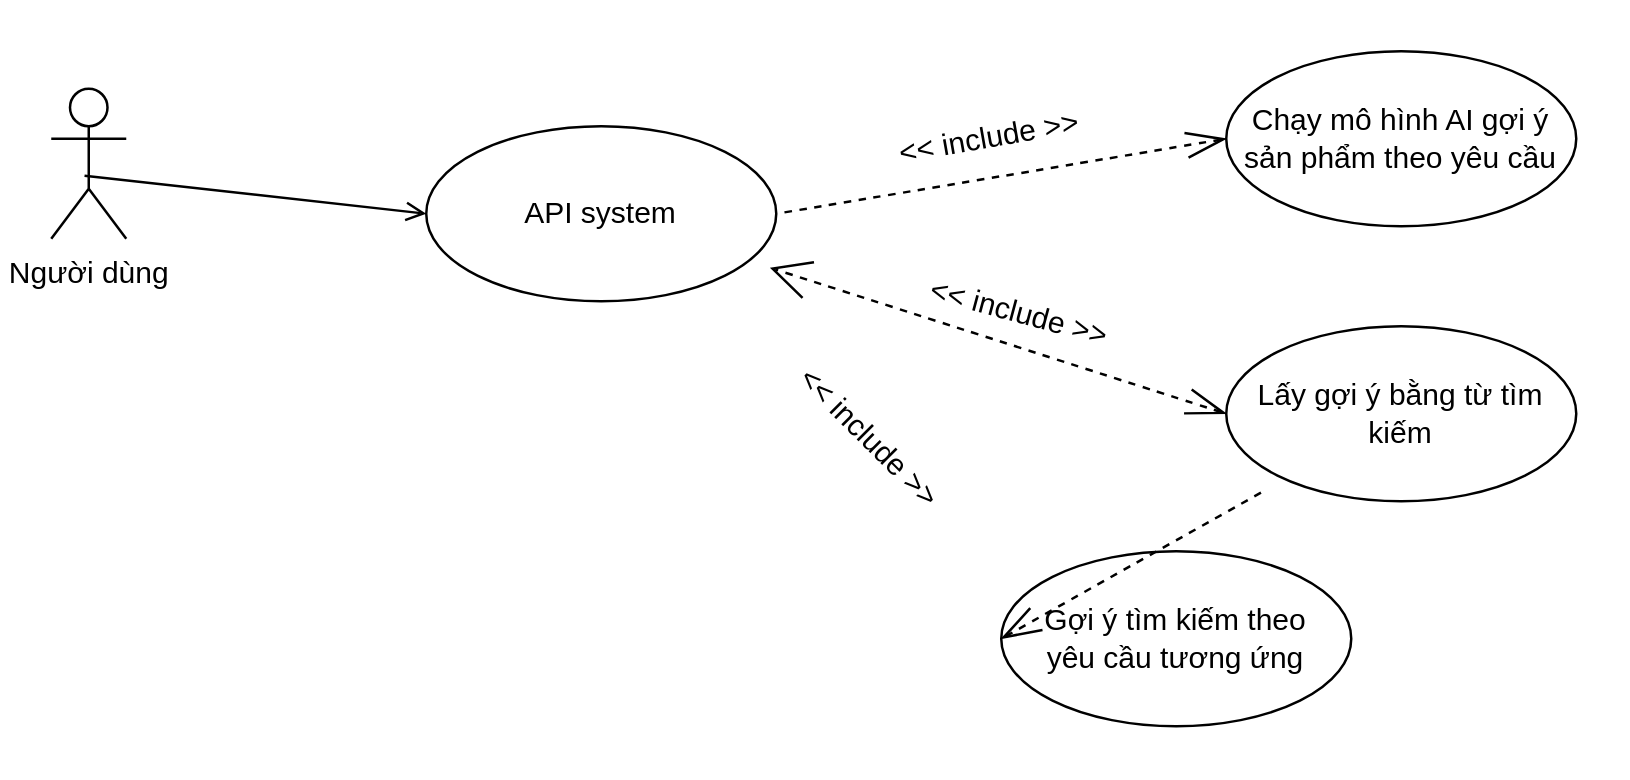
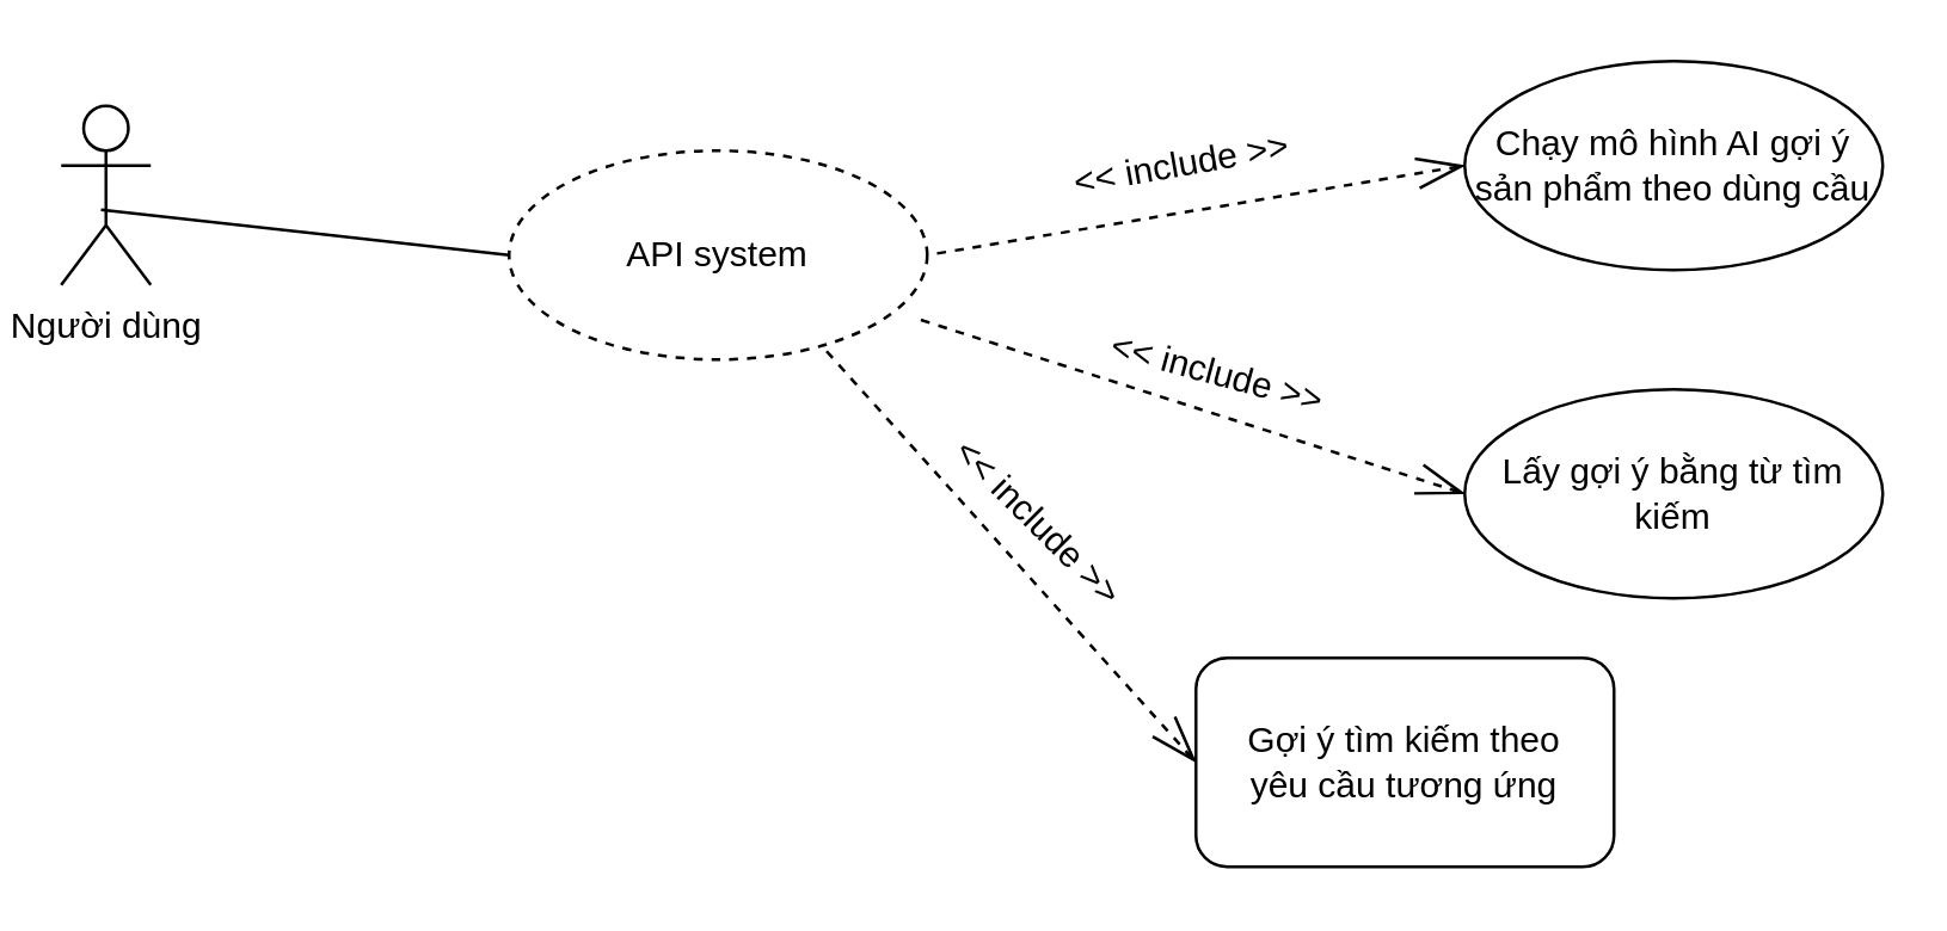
  <mxCell id="0" />
  <mxCell id="1" parent="0" />
- <mxCell id="2" style="edgeStyle=none;html=1;exitX=0.444;exitY=0.58;exitDx=0;exitDy=0;exitPerimeter=0;entryX=0;entryY=0.5;entryDx=0;entryDy=0;endArrow=open;endFill=0;" parent="1" source="3" target="4" edge="1"><mxGeometry relative="1" as="geometry" /></mxCell>
+ <mxCell id="2" style="edgeStyle=none;html=1;exitX=0.444;exitY=0.58;exitDx=0;exitDy=0;exitPerimeter=0;entryX=0;entryY=0.5;entryDx=0;entryDy=0;endArrow=none;endFill=0;" parent="1" source="3" target="4" edge="1"><mxGeometry relative="1" as="geometry" /></mxCell>
  <mxCell id="3" value="Người dùng" style="shape=umlActor;verticalLabelPosition=bottom;verticalAlign=top;html=1;" parent="1" vertex="1"><mxGeometry x="20" y="35" width="30" height="60" as="geometry" /></mxCell>
- <mxCell id="4" value="API system" style="ellipse;whiteSpace=wrap;html=1;" parent="1" vertex="1"><mxGeometry x="170" y="50" width="140" height="70" as="geometry" /></mxCell>
+ <mxCell id="4" value="API system" style="ellipse;whiteSpace=wrap;html=1;dashed=1;" parent="1" vertex="1"><mxGeometry x="170" y="50" width="140" height="70" as="geometry" /></mxCell>
  <mxCell id="5" style="edgeStyle=none;curved=1;rounded=0;orthogonalLoop=1;jettySize=auto;html=1;exitX=0;exitY=0.5;exitDx=0;exitDy=0;entryX=1;entryY=0.5;entryDx=0;entryDy=0;endArrow=none;startSize=14;endSize=14;sourcePerimeterSpacing=8;targetPerimeterSpacing=8;endFill=0;startArrow=openThin;startFill=0;dashed=1;" parent="1" source="6" target="4" edge="1"><mxGeometry relative="1" as="geometry" /></mxCell>
- <mxCell id="6" value="Chạy mô hình AI gợi ý&lt;br&gt;sản phẩm theo yêu cầu" style="ellipse;whiteSpace=wrap;html=1;" parent="1" vertex="1"><mxGeometry x="490" y="20" width="140" height="70" as="geometry" /></mxCell>
+ <mxCell id="6" value="Chạy mô hình AI gợi ý&lt;br&gt;sản phẩm theo dùng cầu" style="ellipse;whiteSpace=wrap;html=1;" parent="1" vertex="1"><mxGeometry x="490" y="20" width="140" height="70" as="geometry" /></mxCell>
  <mxCell id="7" value="&amp;lt;&amp;lt; include &amp;gt;&amp;gt;" style="text;strokeColor=none;fillColor=none;html=1;align=center;verticalAlign=middle;whiteSpace=wrap;rounded=0;rotation=-10;" parent="1" vertex="1"><mxGeometry x="358" y="40" width="75" height="30" as="geometry" /></mxCell>
  <mxCell id="8" value="Lấy gợi ý bằng từ tìm kiếm" style="ellipse;whiteSpace=wrap;html=1;" parent="1" vertex="1"><mxGeometry x="490" y="130" width="140" height="70" as="geometry" /></mxCell>
- <mxCell id="9" style="edgeStyle=none;curved=1;rounded=0;orthogonalLoop=1;jettySize=auto;html=1;exitX=0;exitY=0.5;exitDx=0;exitDy=0;endArrow=open;startSize=14;endSize=14;sourcePerimeterSpacing=8;targetPerimeterSpacing=8;endFill=0;startArrow=openThin;startFill=0;dashed=1;" parent="1" source="8" target="4" edge="1"><mxGeometry relative="1" as="geometry"><mxPoint x="340" y="140" as="sourcePoint" /><mxPoint x="160" y="170" as="targetPoint" /></mxGeometry></mxCell>
+ <mxCell id="9" style="edgeStyle=none;curved=1;rounded=0;orthogonalLoop=1;jettySize=auto;html=1;exitX=0;exitY=0.5;exitDx=0;exitDy=0;endArrow=none;startSize=14;endSize=14;sourcePerimeterSpacing=8;targetPerimeterSpacing=8;endFill=0;startArrow=openThin;startFill=0;dashed=1;" parent="1" source="8" target="4" edge="1"><mxGeometry relative="1" as="geometry"><mxPoint x="340" y="140" as="sourcePoint" /><mxPoint x="160" y="170" as="targetPoint" /></mxGeometry></mxCell>
  <mxCell id="10" value="&amp;lt;&amp;lt; include &amp;gt;&amp;gt;" style="text;strokeColor=none;fillColor=none;html=1;align=center;verticalAlign=middle;whiteSpace=wrap;rounded=0;rotation=15;" parent="1" vertex="1"><mxGeometry x="370" y="110" width="75" height="30" as="geometry" /></mxCell>
- <mxCell id="11" value="Gợi ý tìm kiếm theo&lt;br&gt;yêu cầu tương ứng" style="ellipse;whiteSpace=wrap;html=1;" parent="1" vertex="1"><mxGeometry x="400" y="220" width="140" height="70" as="geometry" /></mxCell>
- <mxCell id="12" style="edgeStyle=none;curved=1;rounded=0;orthogonalLoop=1;jettySize=auto;html=1;exitX=0;exitY=0.5;exitDx=0;exitDy=0;endArrow=none;startSize=14;endSize=14;sourcePerimeterSpacing=8;targetPerimeterSpacing=8;endFill=0;startArrow=openThin;startFill=0;dashed=1;" parent="1" source="11" target="8" edge="1"><mxGeometry relative="1" as="geometry"><mxPoint x="260" y="150" as="sourcePoint" /><mxPoint x="77.435" y="91.609" as="targetPoint" /></mxGeometry></mxCell>
+ <mxCell id="11" value="Gợi ý tìm kiếm theo&lt;br&gt;yêu cầu tương ứng" style="whiteSpace=wrap;html=1;rounded=1;" parent="1" vertex="1"><mxGeometry x="400" y="220" width="140" height="70" as="geometry" /></mxCell>
+ <mxCell id="12" style="edgeStyle=none;curved=1;rounded=0;orthogonalLoop=1;jettySize=auto;html=1;exitX=0;exitY=0.5;exitDx=0;exitDy=0;endArrow=none;startSize=14;endSize=14;sourcePerimeterSpacing=8;targetPerimeterSpacing=8;endFill=0;startArrow=openThin;startFill=0;dashed=1;entryX=0.753;entryY=0.946;entryDx=0;entryDy=0;entryPerimeter=0;" parent="1" source="11" target="4" edge="1"><mxGeometry relative="1" as="geometry"><mxPoint x="260" y="150" as="sourcePoint" /><mxPoint x="77.435" y="91.609" as="targetPoint" /></mxGeometry></mxCell>
  <mxCell id="13" value="&amp;lt;&amp;lt; include &amp;gt;&amp;gt;" style="text;strokeColor=none;fillColor=none;html=1;align=center;verticalAlign=middle;whiteSpace=wrap;rounded=0;rotation=45;" parent="1" vertex="1"><mxGeometry x="310.005" y="160.005" width="75" height="30" as="geometry" /></mxCell>
